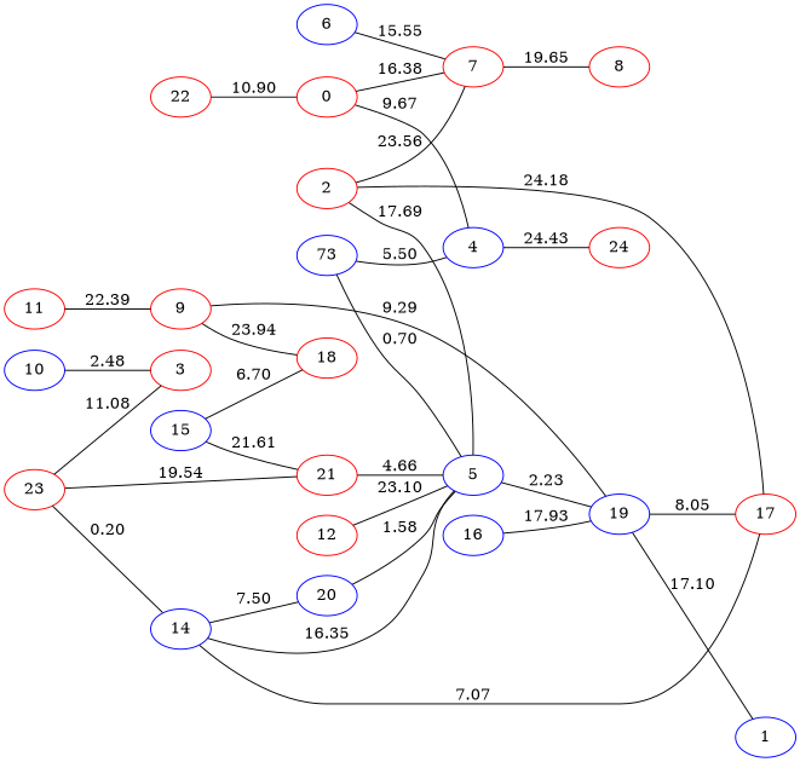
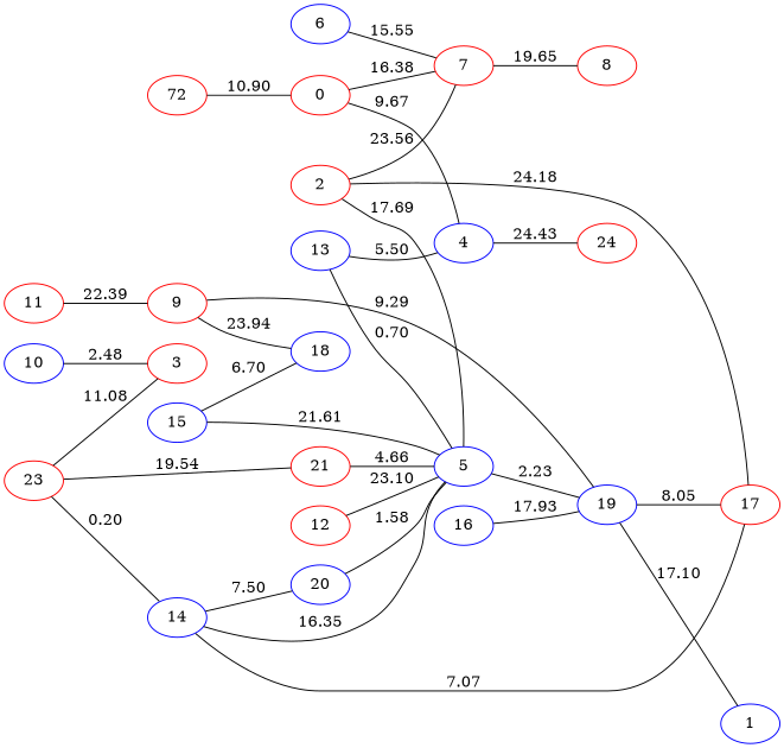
  graph {
    rankdir=LR
    node [color=red]
-   22
+   22 [label=72]
    0
    4 [color=blue]
    7
    14 [color=blue]
    23
    3
    21
    5 [color=blue]
    17
    20 [color=blue]
    10 [color=blue]
    11
    9
-   18
+   18 [color=blue]
    19 [color=blue]
    12
-   13 [color=blue label=73]
+   13 [color=blue]
    24
    15 [color=blue]
    16 [color=blue]
    1 [color=blue]
    8
    2
    6 [color=blue]
    22 -- 0 [label=10.90]
    0 -- 4 [label=9.67]
    0 -- 7 [label=16.38]
    4 -- 24 [label=24.43]
    7 -- 8 [label=19.65]
    14 -- 5 [label=16.35]
    14 -- 17 [label=7.07]
    14 -- 20 [label=7.50]
    23 -- 14 [label=0.20]
    23 -- 3 [label=11.08]
    23 -- 21 [label=19.54]
    21 -- 5 [label=4.66]
    5 -- 19 [label=2.23]
    20 -- 5 [label=1.58]
    10 -- 3 [label=2.48]
    11 -- 9 [label=22.39]
    9 -- 18 [label=23.94]
    9 -- 19 [label=9.29]
    19 -- 17 [label=8.05]
    19 -- 1 [label=17.10]
    12 -- 5 [label=23.10]
    13 -- 4 [label=5.50]
    13 -- 5 [label=0.70]
-   15 -- 21 [label=21.61]
+   15 -- 5 [label=21.61]
    15 -- 18 [label=6.70]
    16 -- 19 [label=17.93]
    2 -- 7 [label=23.56]
    2 -- 5 [label=17.69]
    2 -- 17 [label=24.18]
    6 -- 7 [label=15.55]
  }
